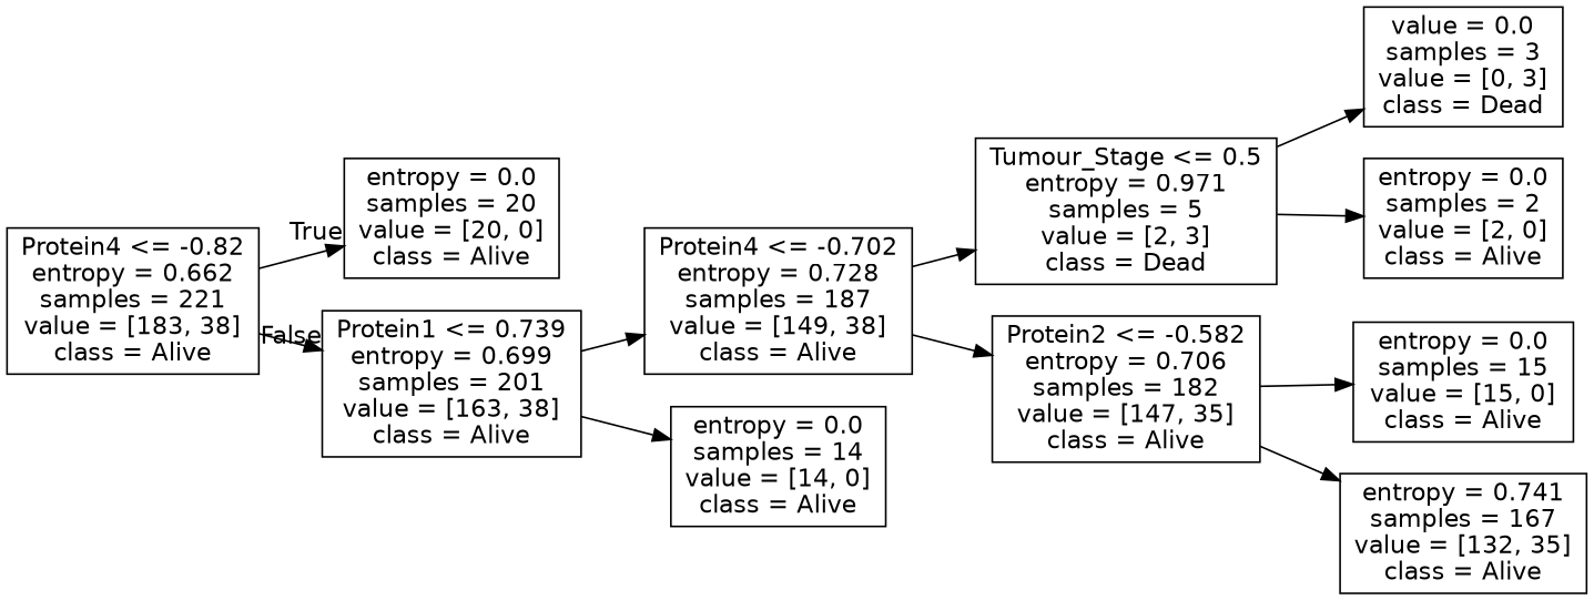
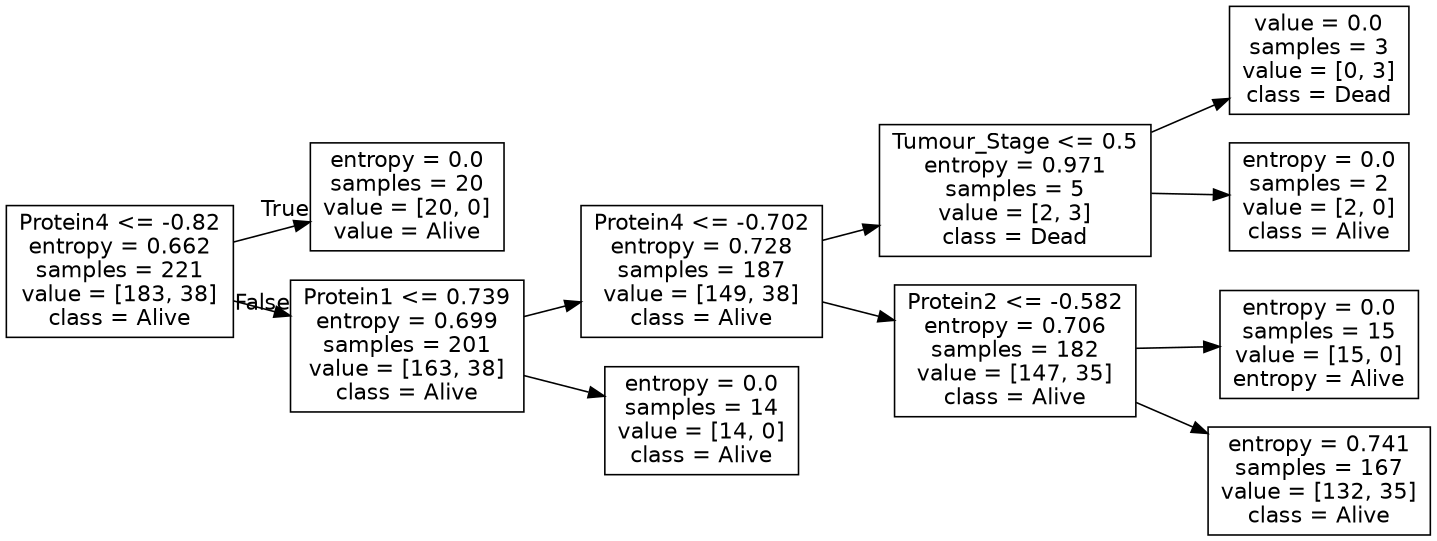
  digraph {
    rankdir=LR
    node [fontname=helvetica shape=box]
    edge [fontname=helvetica]
    n1 [label="Protein4 <= -0.82\nentropy = 0.662\nsamples = 221\nvalue = [183, 38]\nclass = Alive"]
-   n2 [label="entropy = 0.0\nsamples = 20\nvalue = [20, 0]\nclass = Alive"]
+   n2 [label="entropy = 0.0\nsamples = 20\nvalue = [20, 0]\nvalue = Alive"]
    n3 [label="Protein1 <= 0.739\nentropy = 0.699\nsamples = 201\nvalue = [163, 38]\nclass = Alive"]
    n4 [label="Protein4 <= -0.702\nentropy = 0.728\nsamples = 187\nvalue = [149, 38]\nclass = Alive"]
    n5 [label="entropy = 0.0\nsamples = 14\nvalue = [14, 0]\nclass = Alive"]
    n6 [label="Tumour_Stage <= 0.5\nentropy = 0.971\nsamples = 5\nvalue = [2, 3]\nclass = Dead"]
    n7 [label="Protein2 <= -0.582\nentropy = 0.706\nsamples = 182\nvalue = [147, 35]\nclass = Alive"]
    n8 [label="value = 0.0\nsamples = 3\nvalue = [0, 3]\nclass = Dead"]
    n9 [label="entropy = 0.0\nsamples = 2\nvalue = [2, 0]\nclass = Alive"]
-   n10 [label="entropy = 0.0\nsamples = 15\nvalue = [15, 0]\nclass = Alive"]
+   n10 [label="entropy = 0.0\nsamples = 15\nvalue = [15, 0]\nentropy = Alive"]
    n11 [label="entropy = 0.741\nsamples = 167\nvalue = [132, 35]\nclass = Alive"]
    n1 -> n2 [headlabel=True labelangle=45 labeldistance=2.5]
    n1 -> n3 [headlabel=False labelangle=-45 labeldistance=2.5]
    n3 -> n4
    n3 -> n5
    n4 -> n6
    n4 -> n7
    n6 -> n8
    n6 -> n9
    n7 -> n10
    n7 -> n11
  }
